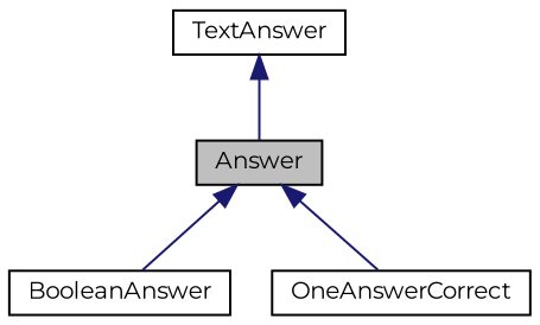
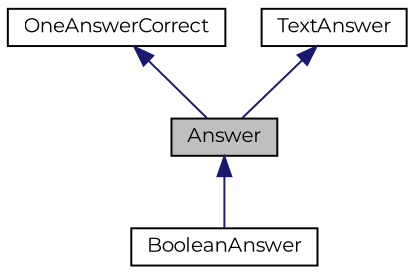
  digraph {
    fontname=Montserrat
    node [color=black fillcolor=white fontname=Montserrat fontsize=10 shape=record style=filled]
    edge [color=midnightblue dir=back fontname=Montserrat fontsize=10 labelfontname=Helvetica labelfontsize=10 style=solid]
    n1 [fillcolor=grey75 fontcolor=black height=0.2 label=Answer width=0.4]
    n2 [height=0.2 label=BooleanAnswer width=0.4]
    n3 [height=0.2 label=OneAnswerCorrect width=0.4]
    n4 [height=0.2 label=TextAnswer width=0.4]
    n1 -> n2
-   n1 -> n3
+   n3 -> n1
    n4 -> n1
  }
